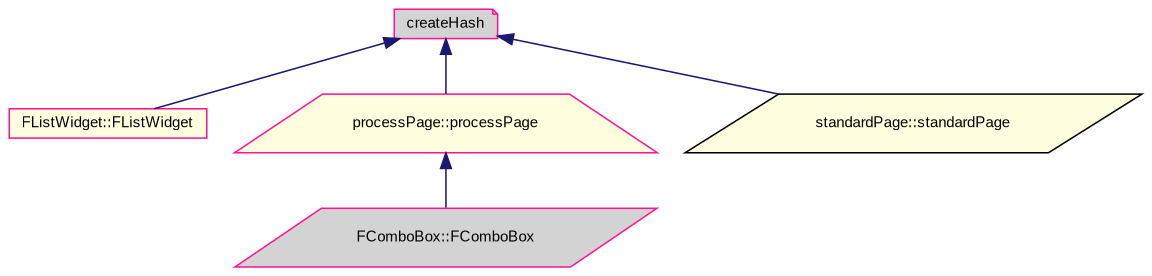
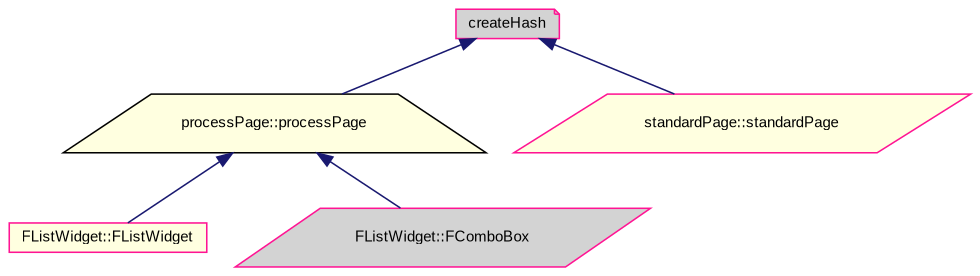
  digraph {
    fontname="Liberation Sans"
    rankdir=TB
    node [color=deeppink fillcolor=lightyellow fontname="Liberation Sans" fontsize=10 shape=parallelogram style=filled]
    edge [color=midnightblue dir=back fontname="Liberation Sans" fontsize=10 labelfontname=Helvetica labelfontsize=10 style=solid]
    n1 [fillcolor=lightgrey fontcolor=black height=0.2 label=createHash shape=note width=0.4]
    n2 [height=0.2 label="FListWidget::FListWidget" shape=box width=0.4]
-   n3 [height=0.2 label="processPage::processPage" shape=trapezium width=0.4]
-   n4 [color=black height=0.2 label="standardPage::standardPage" width=0.4]
-   n5 [fillcolor=lightgrey height=0.2 label="FComboBox::FComboBox" width=0.4]
-   n1 -> n2
+   n3 [color=black height=0.2 label="processPage::processPage" shape=trapezium width=0.4]
+   n4 [height=0.2 label="standardPage::standardPage" width=0.4]
+   n5 [fillcolor=lightgrey height=0.2 label="FListWidget::FComboBox" width=0.4]
+   n3 -> n2
    n1 -> n3
    n1 -> n4
    n3 -> n5
  }
